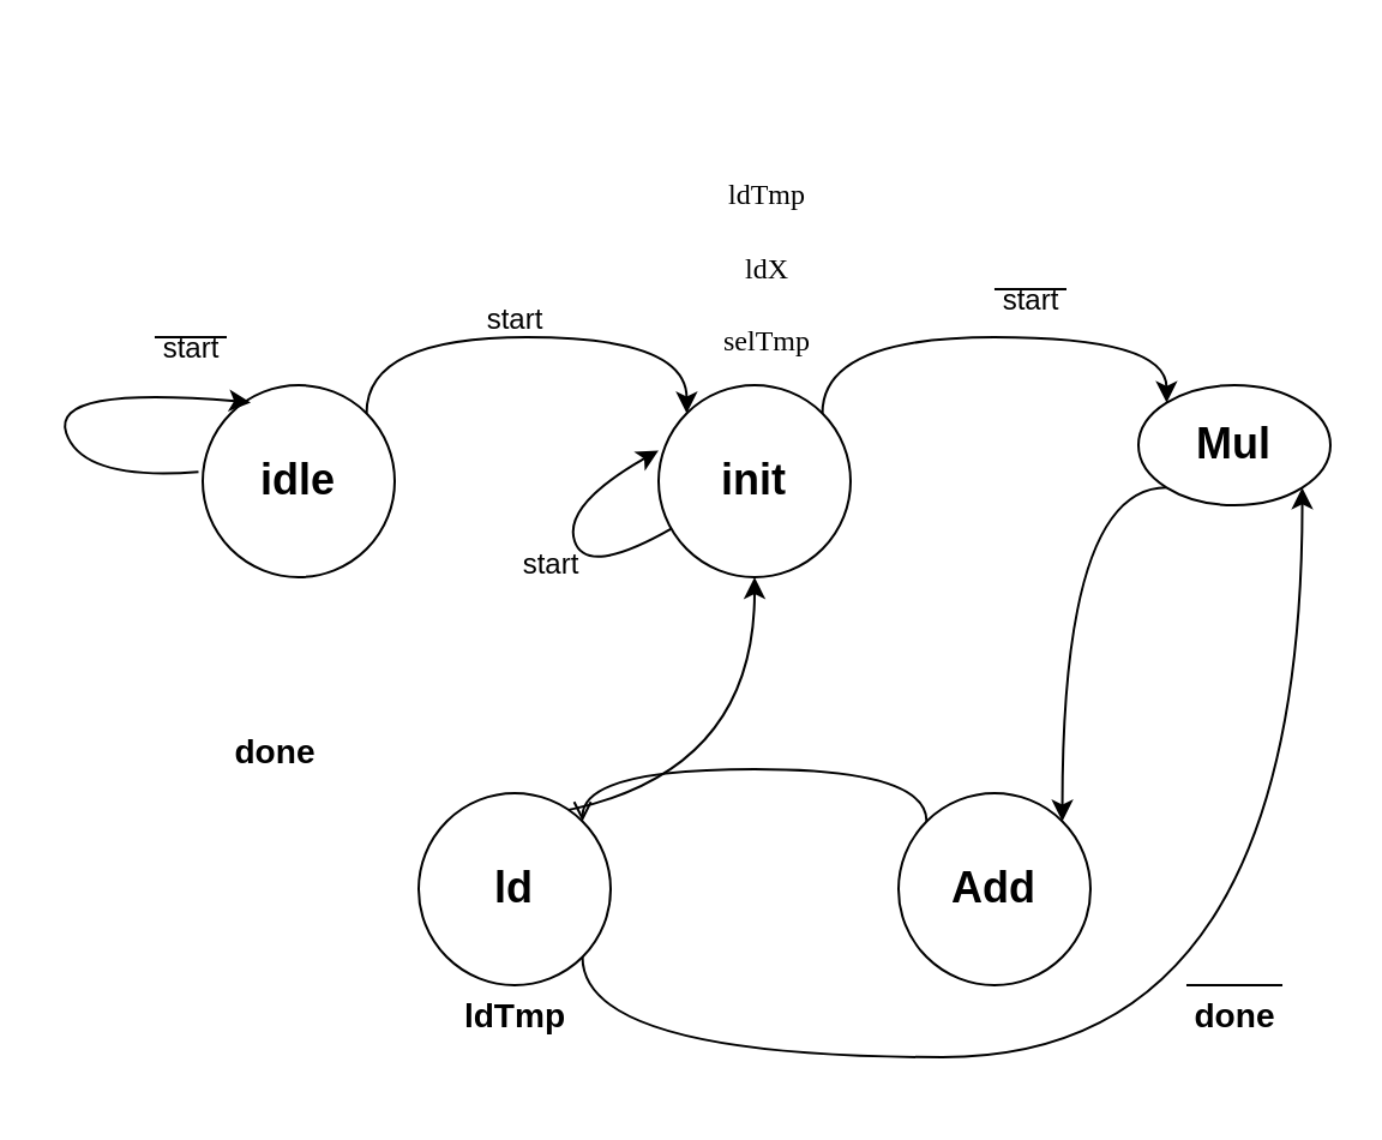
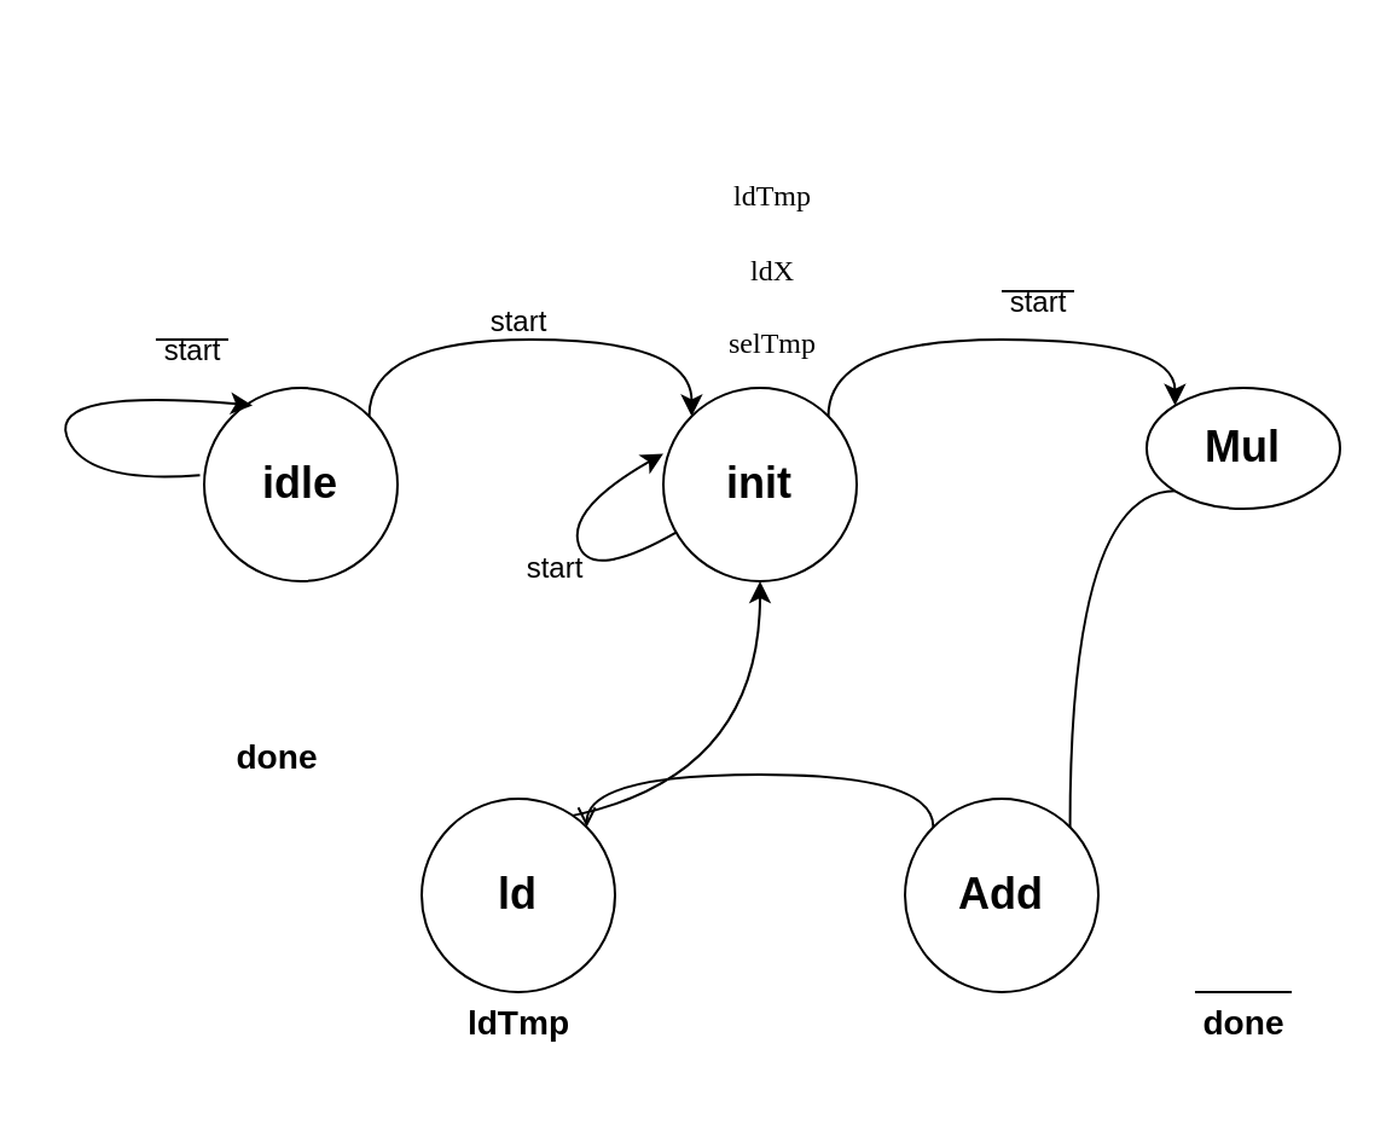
  <mxCell id="0" />
  <mxCell id="1" parent="0" />
  <mxCell id="2" style="edgeStyle=orthogonalEdgeStyle;rounded=0;orthogonalLoop=1;jettySize=auto;html=1;exitX=1;exitY=0;exitDx=0;exitDy=0;entryX=0;entryY=0;entryDx=0;entryDy=0;curved=1;" edge="1" parent="1" source="3" target="12"><mxGeometry relative="1" as="geometry"><Array as="points"><mxPoint x="152" y="140" /><mxPoint x="286" y="140" /></Array></mxGeometry></mxCell>
  <mxCell id="3" value="&lt;h2&gt;idle&lt;/h2&gt;" style="ellipse;whiteSpace=wrap;html=1;aspect=fixed;" vertex="1" parent="1"><mxGeometry x="84" y="160" width="80" height="80" as="geometry" /></mxCell>
  <mxCell id="4" style="edgeStyle=orthogonalEdgeStyle;rounded=0;orthogonalLoop=1;jettySize=auto;html=1;exitX=0;exitY=0;exitDx=0;exitDy=0;entryX=1;entryY=0;entryDx=0;entryDy=0;curved=1;endArrow=open;" edge="1" parent="1" source="5" target="8"><mxGeometry relative="1" as="geometry"><Array as="points"><mxPoint x="386" y="320" /><mxPoint x="242" y="320" /></Array></mxGeometry></mxCell>
  <mxCell id="5" value="&lt;h2&gt;Add&lt;/h2&gt;" style="ellipse;whiteSpace=wrap;html=1;aspect=fixed;" vertex="1" parent="1"><mxGeometry x="374" y="330" width="80" height="80" as="geometry" /></mxCell>
  <mxCell id="6" style="edgeStyle=orthogonalEdgeStyle;rounded=0;orthogonalLoop=1;jettySize=auto;html=1;exitX=0;exitY=0;exitDx=0;exitDy=0;curved=1;" edge="1" parent="1" source="8" target="12"><mxGeometry relative="1" as="geometry" /></mxCell>
- <mxCell id="7" style="edgeStyle=orthogonalEdgeStyle;rounded=0;orthogonalLoop=1;jettySize=auto;html=1;exitX=1;exitY=1;exitDx=0;exitDy=0;entryX=1;entryY=1;entryDx=0;entryDy=0;curved=1;" edge="1" parent="1" source="8" target="10"><mxGeometry relative="1" as="geometry"><Array as="points"><mxPoint x="242" y="440" /><mxPoint x="542" y="440" /></Array></mxGeometry></mxCell>
  <mxCell id="8" value="&lt;h2&gt;ld&lt;/h2&gt;" style="ellipse;whiteSpace=wrap;html=1;aspect=fixed;" vertex="1" parent="1"><mxGeometry x="174" y="330" width="80" height="80" as="geometry" /></mxCell>
- <mxCell id="9" style="edgeStyle=orthogonalEdgeStyle;rounded=0;orthogonalLoop=1;jettySize=auto;html=1;exitX=0;exitY=1;exitDx=0;exitDy=0;entryX=1;entryY=0;entryDx=0;entryDy=0;curved=1;" edge="1" parent="1" source="10" target="5"><mxGeometry relative="1" as="geometry" /></mxCell>
+ <mxCell id="9" style="edgeStyle=orthogonalEdgeStyle;rounded=0;orthogonalLoop=1;jettySize=auto;html=1;exitX=0;exitY=1;exitDx=0;exitDy=0;entryX=1;entryY=0;entryDx=0;entryDy=0;curved=1;endArrow=none;" edge="1" parent="1" source="10" target="5"><mxGeometry relative="1" as="geometry" /></mxCell>
  <mxCell id="10" value="&lt;h2&gt;Mul&lt;/h2&gt;" style="ellipse;whiteSpace=wrap;html=1;aspect=fixed;" vertex="1" parent="1"><mxGeometry x="474" y="160" width="80" height="50" as="geometry" /></mxCell>
  <mxCell id="11" style="edgeStyle=orthogonalEdgeStyle;rounded=0;orthogonalLoop=1;jettySize=auto;html=1;exitX=1;exitY=0;exitDx=0;exitDy=0;entryX=0;entryY=0;entryDx=0;entryDy=0;curved=1;" edge="1" parent="1" source="12" target="10"><mxGeometry relative="1" as="geometry"><Array as="points"><mxPoint x="342" y="140" /><mxPoint x="486" y="140" /></Array></mxGeometry></mxCell>
  <mxCell id="12" value="&lt;h2&gt;init&lt;/h2&gt;" style="ellipse;whiteSpace=wrap;html=1;aspect=fixed;" vertex="1" parent="1"><mxGeometry x="274" y="160" width="80" height="80" as="geometry" /></mxCell>
  <mxCell id="13" value="&lt;h3&gt;done&lt;/h3&gt;" style="text;html=1;align=center;verticalAlign=middle;resizable=0;points=[];autosize=1;strokeColor=none;fillColor=none;" vertex="1" parent="1"><mxGeometry x="84" y="283" width="60" height="60" as="geometry" /></mxCell>
  <mxCell id="14" value="&lt;h3&gt;done&lt;/h3&gt;" style="text;html=1;align=center;verticalAlign=middle;resizable=0;points=[];autosize=1;strokeColor=none;fillColor=none;" vertex="1" parent="1"><mxGeometry x="484" y="393" width="60" height="60" as="geometry" /></mxCell>
  <mxCell id="15" value="" style="endArrow=none;html=1;rounded=0;entryX=0.667;entryY=0.283;entryDx=0;entryDy=0;entryPerimeter=0;exitX=0;exitY=0.283;exitDx=0;exitDy=0;exitPerimeter=0;" edge="1" parent="1"><mxGeometry width="50" height="50" relative="1" as="geometry"><mxPoint x="493.99" y="410" as="sourcePoint" /><mxPoint x="534.01" y="410" as="targetPoint" /></mxGeometry></mxCell>
  <mxCell id="16" value="&lt;h3&gt;ldTmp&lt;/h3&gt;" style="text;html=1;align=center;verticalAlign=middle;resizable=0;points=[];autosize=1;strokeColor=none;fillColor=none;" vertex="1" parent="1"><mxGeometry x="179" y="393" width="70" height="60" as="geometry" /></mxCell>
  <mxCell id="17" value="&lt;h3&gt;&lt;span style=&quot;background-color: initial; font-size: 12px; font-weight: normal;&quot;&gt;&lt;font face=&quot;Verdana&quot;&gt;&lt;br&gt;&lt;/font&gt;&lt;/span&gt;&lt;/h3&gt;&lt;h3&gt;&lt;span style=&quot;background-color: initial; font-size: 12px; font-weight: normal;&quot;&gt;&lt;font face=&quot;Verdana&quot;&gt;ldTmp&lt;/font&gt;&lt;/span&gt;&lt;/h3&gt;&lt;h3&gt;&lt;span style=&quot;background-color: initial; font-size: 12px; font-weight: normal;&quot;&gt;&lt;font face=&quot;Verdana&quot;&gt;ldX&lt;/font&gt;&lt;/span&gt;&lt;/h3&gt;&lt;h3&gt;&lt;span style=&quot;background-color: initial; font-size: 12px; font-weight: normal;&quot;&gt;&lt;font face=&quot;Verdana&quot;&gt;selTmp&lt;/font&gt;&lt;/span&gt;&lt;br&gt;&lt;/h3&gt;" style="text;html=1;align=center;verticalAlign=middle;resizable=0;points=[];autosize=1;strokeColor=none;fillColor=none;" vertex="1" parent="1"><mxGeometry x="284" y="20" width="70" height="150" as="geometry" /></mxCell>
  <mxCell id="18" value="start" style="text;html=1;align=center;verticalAlign=middle;resizable=0;points=[];autosize=1;strokeColor=none;fillColor=none;" vertex="1" parent="1"><mxGeometry x="189" y="118" width="50" height="30" as="geometry" /></mxCell>
  <mxCell id="19" value="start" style="text;html=1;align=center;verticalAlign=middle;resizable=0;points=[];autosize=1;strokeColor=none;fillColor=none;" vertex="1" parent="1"><mxGeometry x="54" y="130" width="50" height="30" as="geometry" /></mxCell>
  <mxCell id="20" value="start" style="text;html=1;align=center;verticalAlign=middle;resizable=0;points=[];autosize=1;strokeColor=none;fillColor=none;" vertex="1" parent="1"><mxGeometry x="204" y="220" width="50" height="30" as="geometry" /></mxCell>
  <mxCell id="21" value="" style="endArrow=none;html=1;rounded=0;exitX=0;exitY=0.283;exitDx=0;exitDy=0;exitPerimeter=0;" edge="1" parent="1"><mxGeometry width="50" height="50" relative="1" as="geometry"><mxPoint x="63.98" y="140" as="sourcePoint" /><mxPoint x="94" y="140" as="targetPoint" /></mxGeometry></mxCell>
  <mxCell id="22" value="" style="curved=1;endArrow=classic;html=1;rounded=0;entryX=0.172;entryY=0.09;entryDx=0;entryDy=0;entryPerimeter=0;exitX=-0.022;exitY=0.451;exitDx=0;exitDy=0;exitPerimeter=0;" edge="1" parent="1" source="3"><mxGeometry width="50" height="50" relative="1" as="geometry"><mxPoint x="89.12" y="194.72" as="sourcePoint" /><mxPoint x="104" y="167.2" as="targetPoint" /><Array as="points"><mxPoint x="34" y="200" /><mxPoint x="20.24" y="160" /></Array></mxGeometry></mxCell>
  <mxCell id="23" value="" style="curved=1;endArrow=classic;html=1;rounded=0;entryX=0.172;entryY=0.09;entryDx=0;entryDy=0;entryPerimeter=0;" edge="1" parent="1" source="12"><mxGeometry width="50" height="50" relative="1" as="geometry"><mxPoint x="252" y="216" as="sourcePoint" /><mxPoint x="274" y="187.2" as="targetPoint" /><Array as="points"><mxPoint x="244" y="240" /><mxPoint x="234" y="210" /></Array></mxGeometry></mxCell>
  <mxCell id="24" value="start" style="text;html=1;align=center;verticalAlign=middle;resizable=0;points=[];autosize=1;strokeColor=none;fillColor=none;" vertex="1" parent="1"><mxGeometry x="404" y="110" width="50" height="30" as="geometry" /></mxCell>
  <mxCell id="25" value="" style="endArrow=none;html=1;rounded=0;exitX=0;exitY=0.283;exitDx=0;exitDy=0;exitPerimeter=0;" edge="1" parent="1"><mxGeometry width="50" height="50" relative="1" as="geometry"><mxPoint x="413.98" y="120" as="sourcePoint" /><mxPoint x="444" y="120" as="targetPoint" /></mxGeometry></mxCell>
